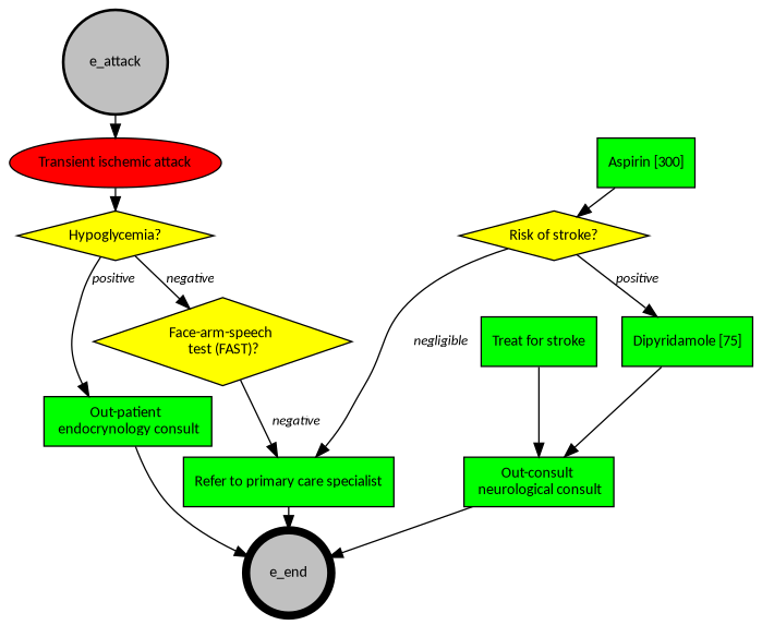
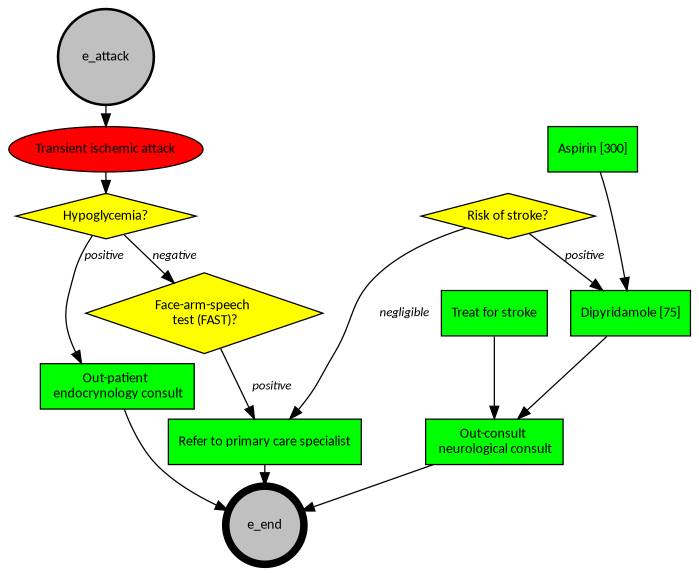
  digraph {
    ranksep=0.1
    node [fillcolor=green fontname=Calibri fontsize=11 shape=box style=filled]
    edge [fontname="Calibri Italic" fontsize=10]
    n1 [fillcolor=red label="Transient ischemic attack" shape=oval]
    n2 [fillcolor=yellow label="Hypoglycemia?" shape=diamond]
    n3 [fillcolor=yellow label="Face-arm-speech \n test (FAST)?" shape=diamond]
    n4 [label="Out-patient \n endocrynology consult"]
    n5 [label="Refer to primary care specialist"]
    e_end [fillcolor=gray penwidth=6 shape=circle width=0.3]
    n7 [label="Aspirin [300]"]
    n8 [fillcolor=yellow label="Risk of stroke?" shape=diamond]
    n9 [label="Treat for stroke"]
    n10 [label="Out-consult \n neurological consult"]
    n11 [label="Dipyridamole [75]"]
    n12 [fillcolor=gray label=e_attack penwidth=2 shape=circle width=0.3]
    n1 -> n2
    n2 -> n3 [label=negative]
    n2 -> n4 [label=positive]
-   n3 -> n5 [label=negative]
+   n3 -> n5 [label=positive]
    n4 -> e_end
    n5 -> e_end
-   n7 -> n8
+   n7 -> n11
    n8 -> n5 [label=negligible]
    n8 -> n11 [label=positive]
    n9 -> n10
    n10 -> e_end
    n11 -> n10
    n12 -> n1
  }
